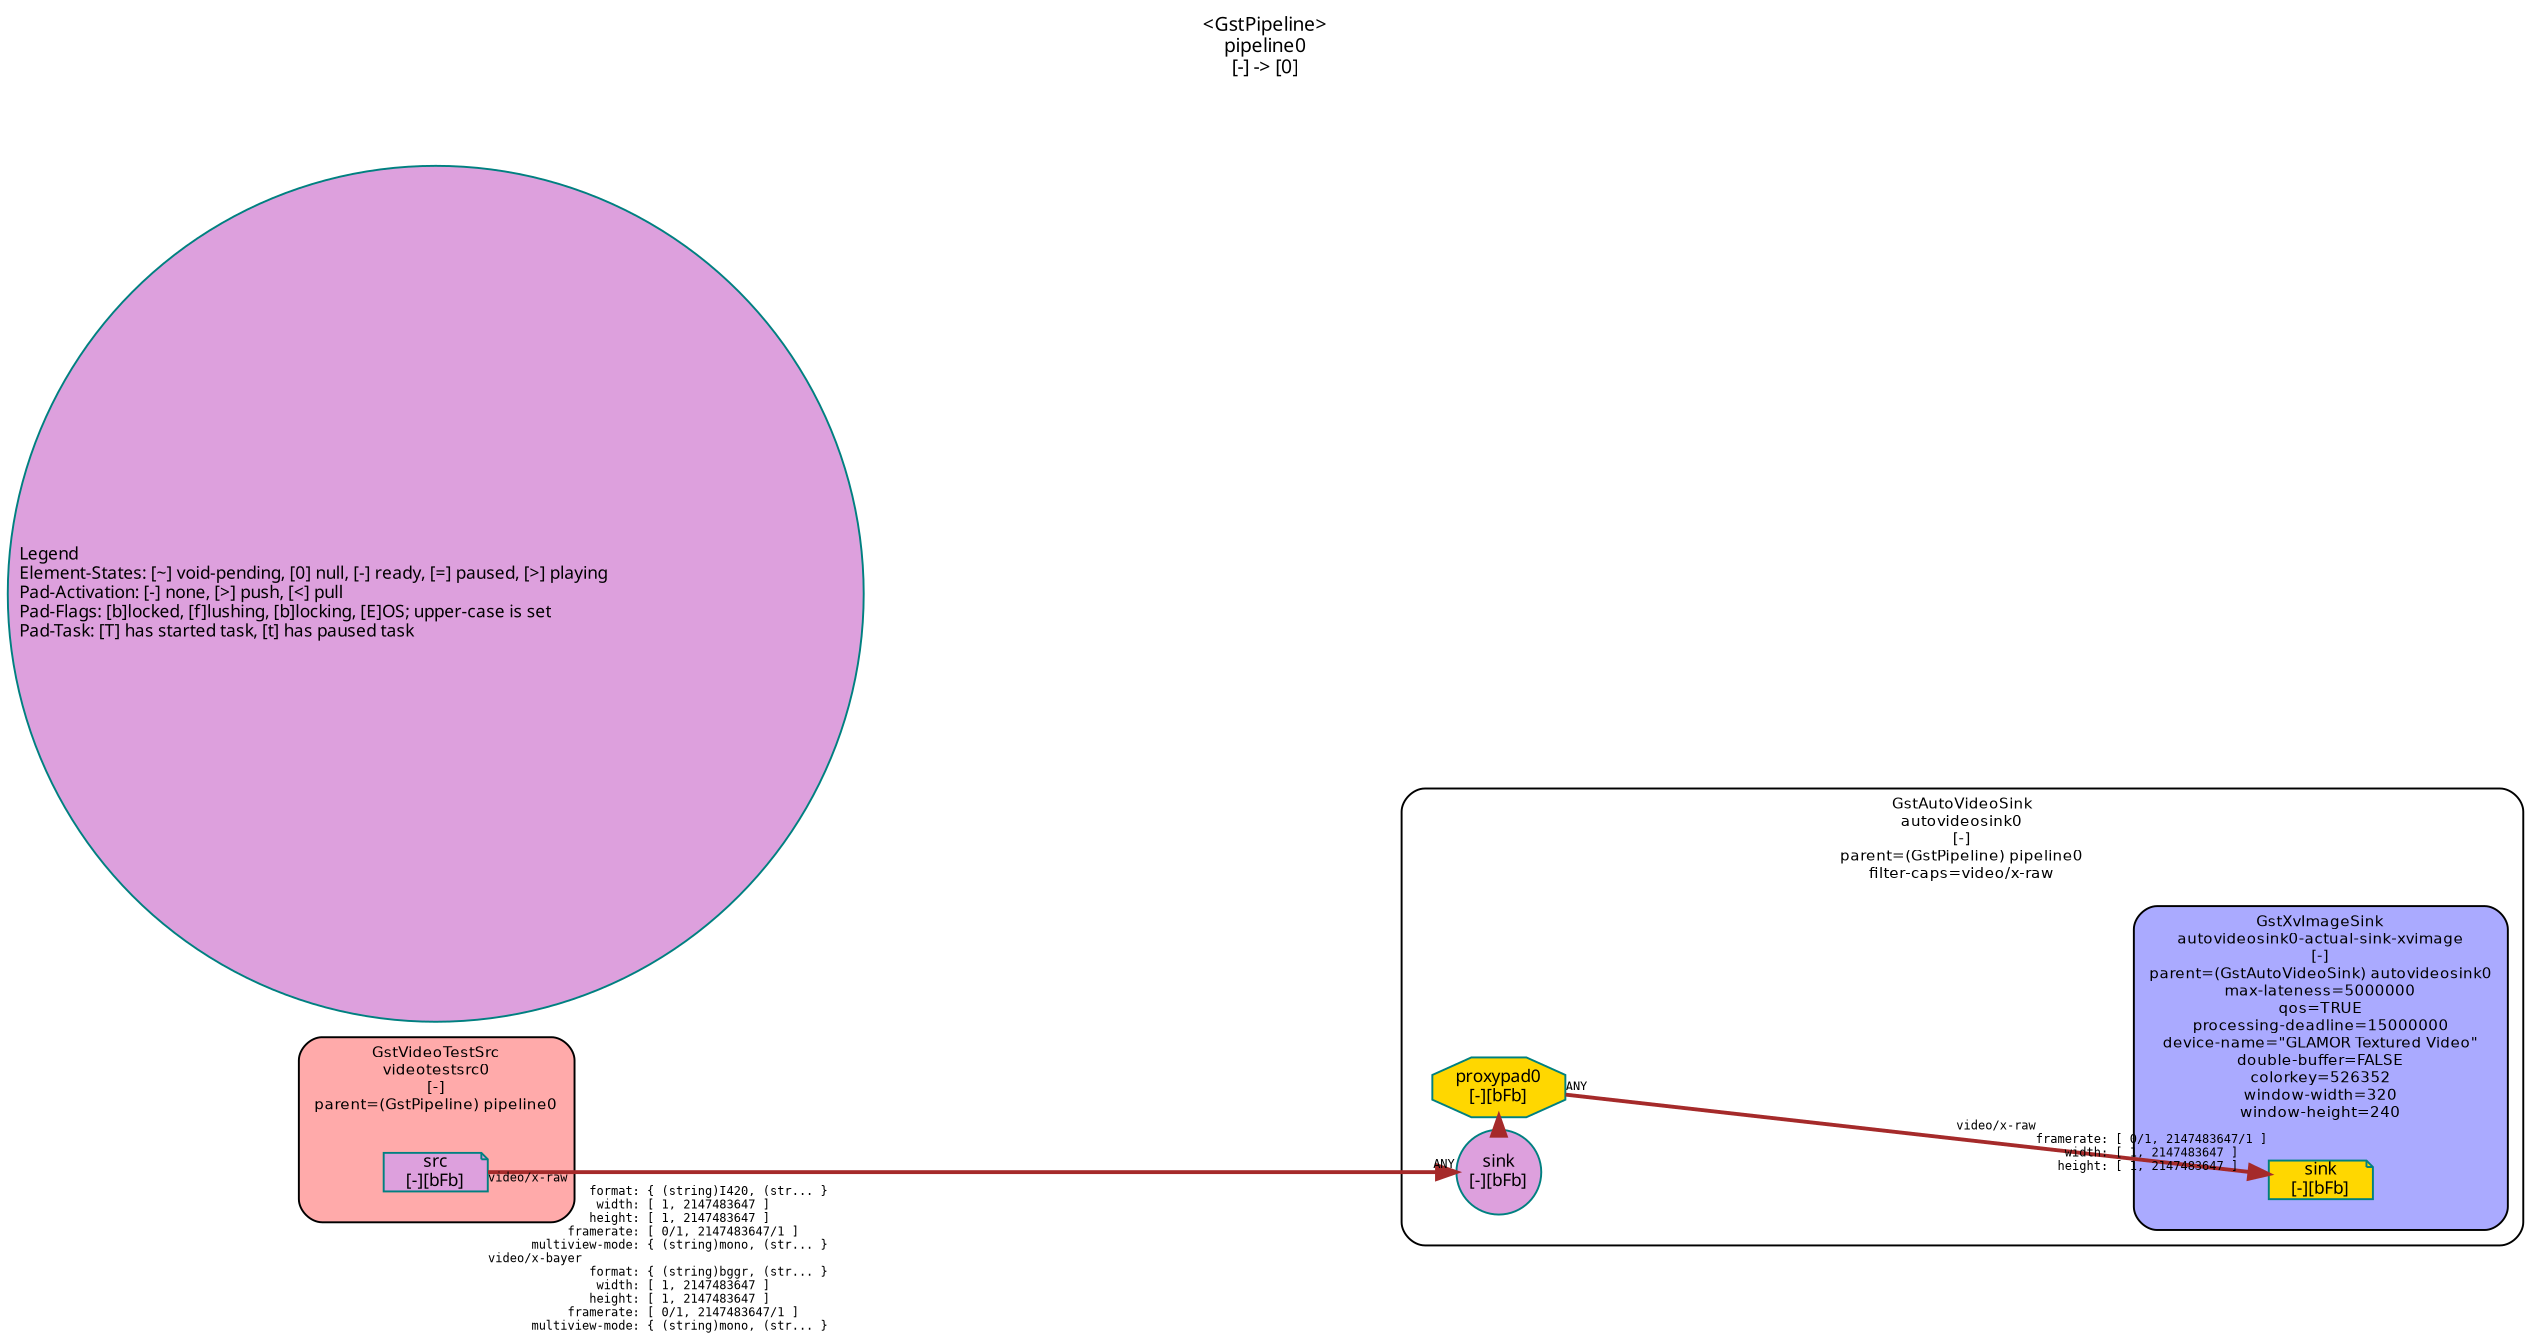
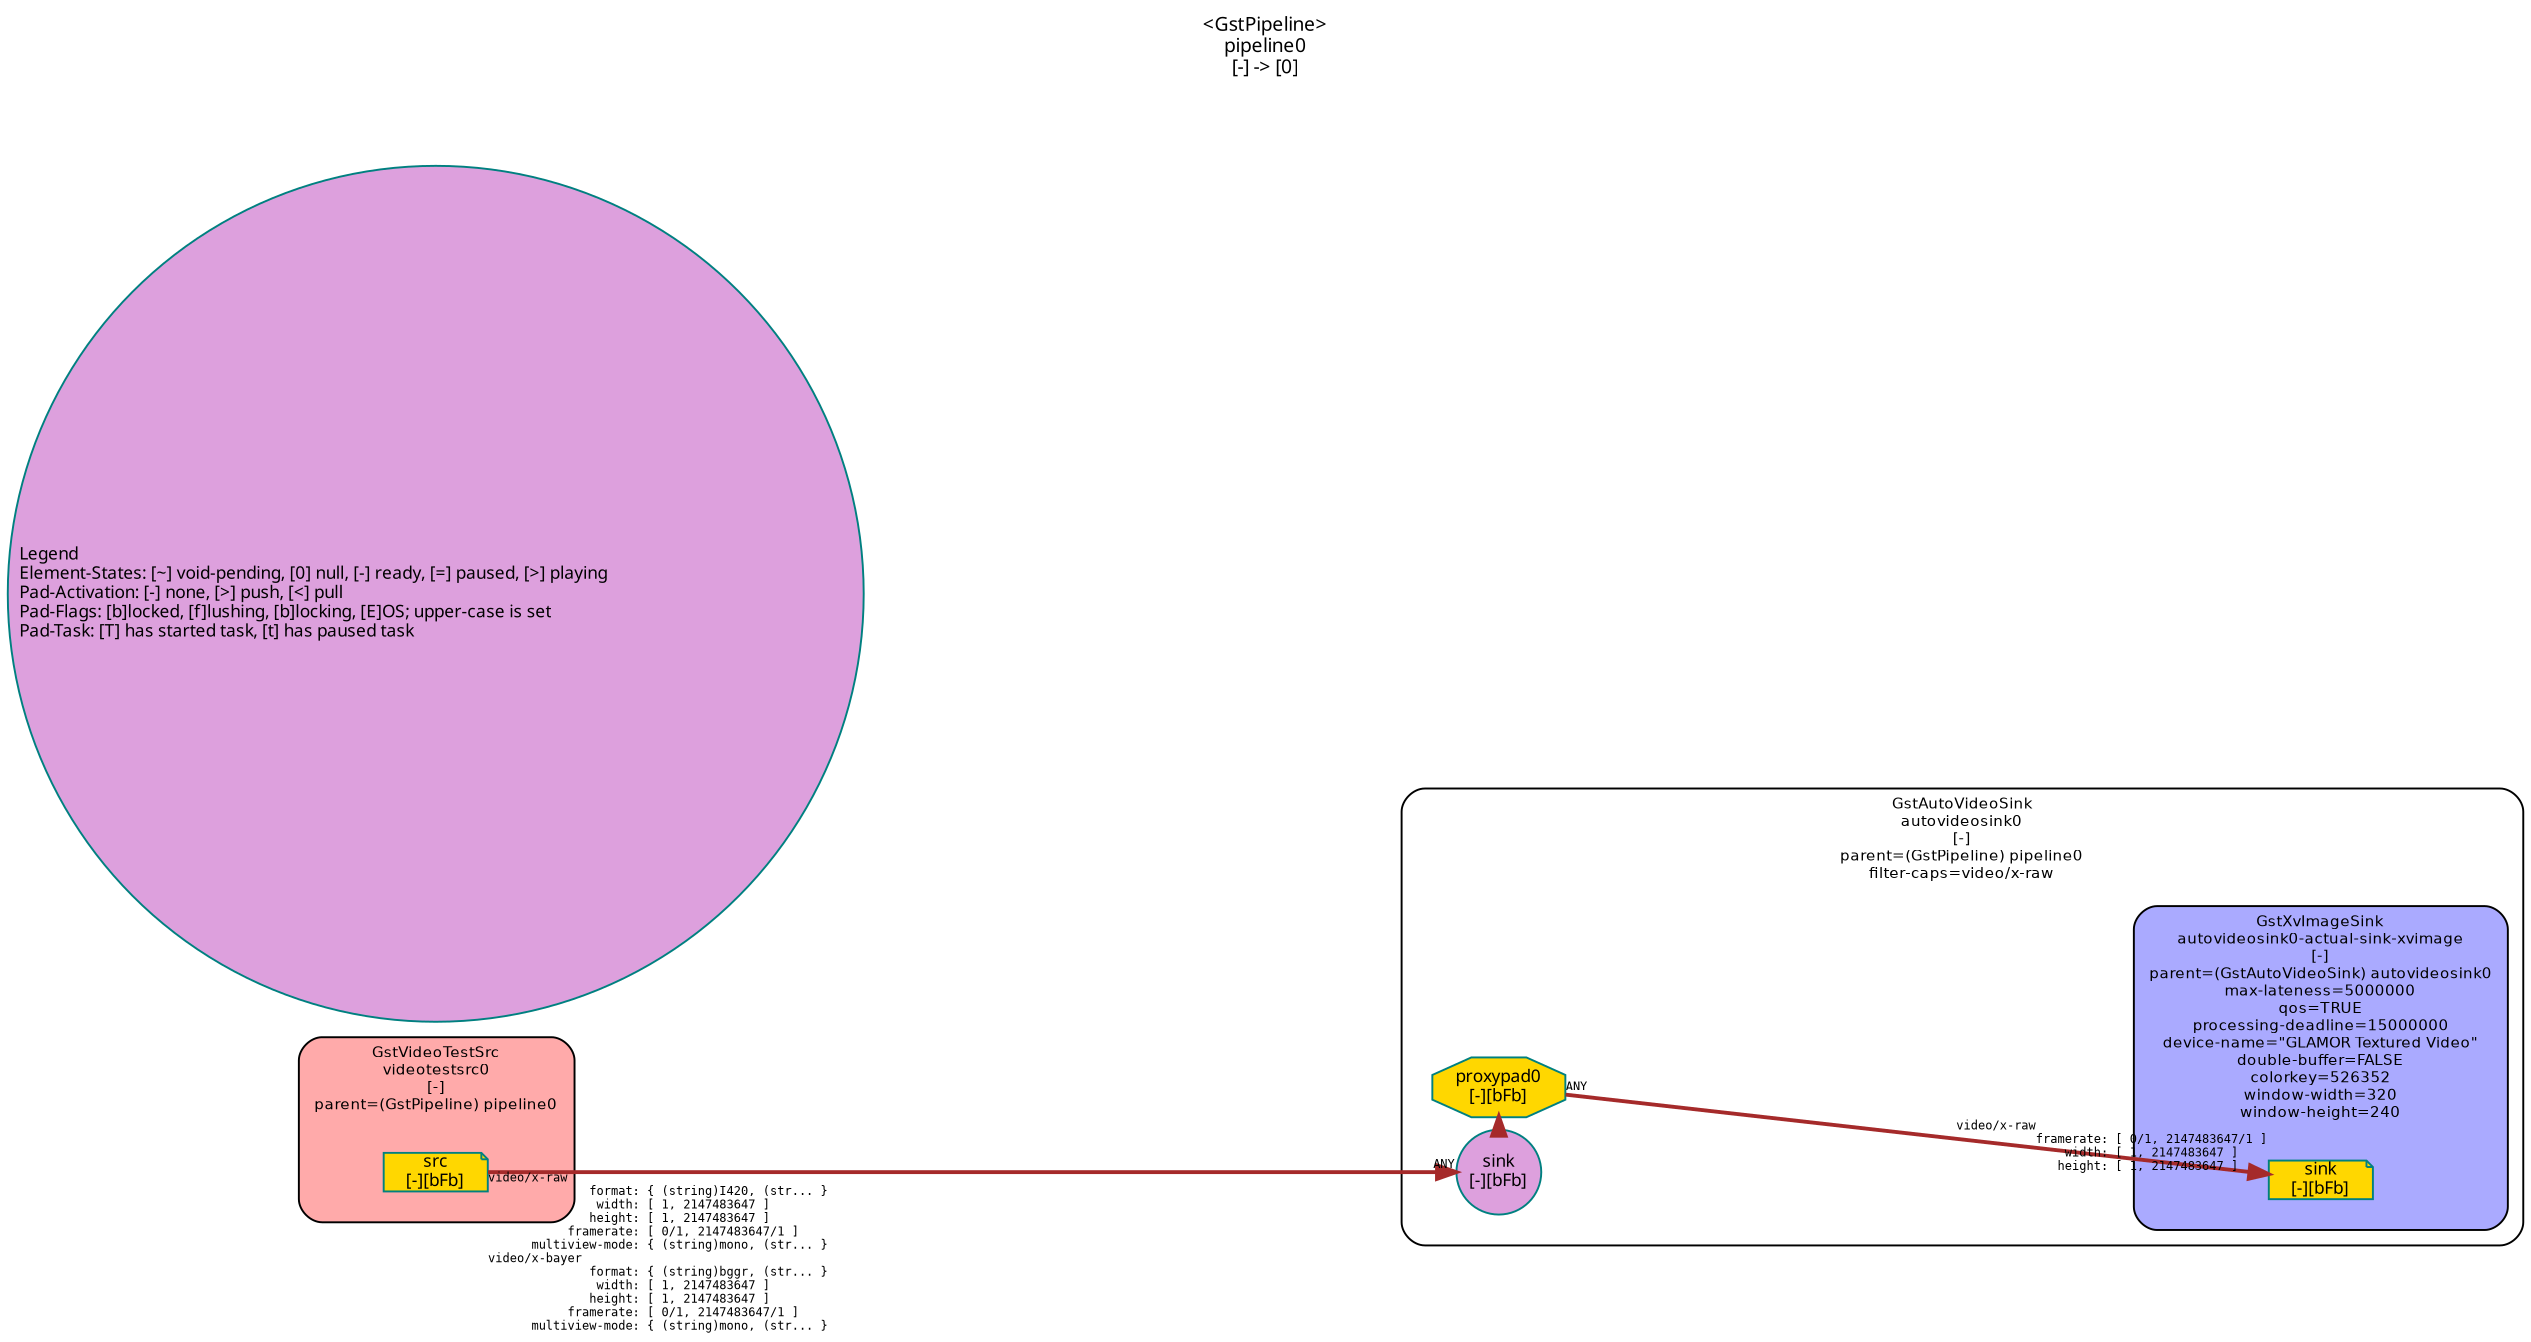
  digraph {
    fontname=sans
    fontsize=10
    label="<GstPipeline>\npipeline0\n[-] -> [0]"
    labelloc=t
    nodesep=.1
    rankdir=LR
    ranksep=.2
    node [color=teal fillcolor=gold fontname=sans fontsize=9 margin="0.0,0.0" shape=circle style="filled,solid"]
    edge [fontname=monospace fontsize=9 labelangle=0 labeldistance=10 labelfontsize=6 color=brown style=bold]
    n1 [height=0.2 label="proxypad0\n[-][bFb]" shape=octagon]
    n2 [fillcolor=plum height=0.2 label="sink\n[-][bFb]"]
    n3 [height=0.2 label="sink\n[-][bFb]" shape=note]
-   n4 [fillcolor=plum height=0.2 label="src\n[-][bFb]" shape=note]
+   n4 [height=0.2 label="src\n[-][bFb]" shape=note]
    n5 [label="Legend\lElement-States: [~] void-pending, [0] null, [-] ready, [=] paused, [>] playing\lPad-Activation: [-] none, [>] push, [<] pull\lPad-Flags: [b]locked, [f]lushing, [b]locking, [E]OS; upper-case is set\lPad-Task: [T] has started task, [t] has paused task\l" margin="0.05,0.05" style=filled fillcolor=plum]
    subgraph cluster_1 {
      color=black
      fillcolor="#ffffff"
      fontname="Bitstream Vera Sans"
      fontsize=8
      label="GstAutoVideoSink\nautovideosink0\n[-]\nparent=(GstPipeline) pipeline0\nfilter-caps=video/x-raw"
      style="filled,rounded"
      subgraph cluster_2 {
        color=black
        fillcolor="#ffffff"
        fontname="Bitstream Vera Sans"
        fontsize=8
        label=""
        style=invis
        n1
        n2
      }
      subgraph cluster_3 {
        color=black
        fillcolor="#aaaaff"
        fontname="Bitstream Vera Sans"
        fontsize=8
        label="GstXvImageSink\nautovideosink0-actual-sink-xvimage\n[-]\nparent=(GstAutoVideoSink) autovideosink0\nmax-lateness=5000000\nqos=TRUE\nprocessing-deadline=15000000\ndevice-name=\"GLAMOR Textured Video\"\ndouble-buffer=FALSE\ncolorkey=526352\nwindow-width=320\nwindow-height=240"
        style="filled,rounded"
        subgraph cluster_4 {
          color=black
          fillcolor="#aaaaff"
          fontname="Bitstream Vera Sans"
          fontsize=8
          label=""
          style=invis
          n3
        }
      }
    }
    subgraph cluster_5 {
      color=black
      fillcolor="#ffaaaa"
      fontname="Bitstream Vera Sans"
      fontsize=8
      label="GstVideoTestSrc\nvideotestsrc0\n[-]\nparent=(GstPipeline) pipeline0"
      style="filled,rounded"
      subgraph cluster_6 {
        color=black
        fillcolor="#ffaaaa"
        fontname="Bitstream Vera Sans"
        fontsize=8
        label=""
        style=invis
        n4
      }
    }
    n1 -> n3 [headlabel="video/x-raw\l           framerate: [ 0/1, 2147483647/1 ]\l               width: [ 1, 2147483647 ]\l              height: [ 1, 2147483647 ]\l" label="                                                  " taillabel=ANY]
    n2 -> n1 [minlen=0 labelangle="" labeldistance=""]
    n4 -> n2 [headlabel=ANY label="                                                  " taillabel="video/x-raw\l              format: { (string)I420, (str... }\l               width: [ 1, 2147483647 ]\l              height: [ 1, 2147483647 ]\l           framerate: [ 0/1, 2147483647/1 ]\l      multiview-mode: { (string)mono, (str... }\lvideo/x-bayer\l              format: { (string)bggr, (str... }\l               width: [ 1, 2147483647 ]\l              height: [ 1, 2147483647 ]\l           framerate: [ 0/1, 2147483647/1 ]\l      multiview-mode: { (string)mono, (str... }\l"]
  }
